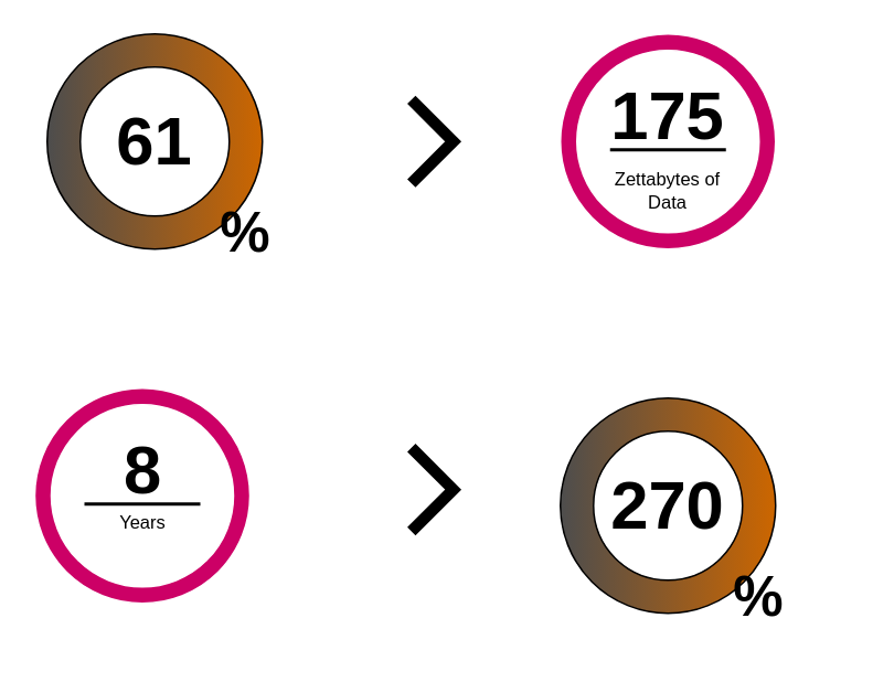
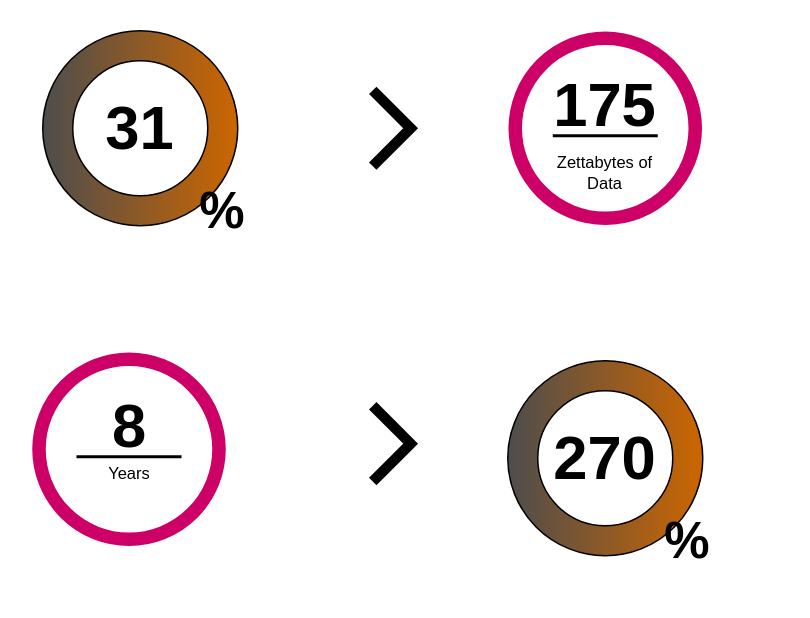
  <mxCell id="0" />
  <mxCell id="1" parent="0" />
  <mxCell id="2" value="" style="group" vertex="1" connectable="0" parent="1"><mxGeometry x="338" y="20" width="145" height="130" as="geometry" /></mxCell>
  <mxCell id="3" value="" style="group;fontSize=18;" vertex="1" connectable="0" parent="2"><mxGeometry width="145" height="130" as="geometry" /></mxCell>
  <mxCell id="4" value="" style="ellipse;whiteSpace=wrap;html=1;aspect=fixed;fillColor=#CC0066;strokeColor=#FFFFFF;" vertex="1" parent="3"><mxGeometry width="130" height="130" as="geometry" /></mxCell>
  <mxCell id="5" value="" style="ellipse;whiteSpace=wrap;html=1;aspect=fixed;strokeColor=#FFFFFF;" vertex="1" parent="3"><mxGeometry x="10" y="10" width="110" height="110" as="geometry" /></mxCell>
  <mxCell id="6" value="175" style="text;html=1;strokeColor=none;fillColor=none;align=center;verticalAlign=middle;whiteSpace=wrap;rounded=0;fontSize=41;fontStyle=1" vertex="1" parent="3"><mxGeometry x="5" y="20" width="120" height="60" as="geometry" /></mxCell>
  <mxCell id="7" value="" style="endArrow=none;html=1;fontSize=41;strokeWidth=2;" edge="1" parent="3"><mxGeometry width="50" height="50" relative="1" as="geometry"><mxPoint x="30" y="70" as="sourcePoint" /><mxPoint x="100" y="70" as="targetPoint" /></mxGeometry></mxCell>
  <mxCell id="8" value="Zettabytes of Data" style="text;html=1;strokeColor=none;fillColor=none;align=center;verticalAlign=middle;whiteSpace=wrap;rounded=0;fontSize=11;fontStyle=0" vertex="1" parent="3"><mxGeometry x="25" y="70" width="80" height="50" as="geometry" /></mxCell>
  <mxCell id="9" value="" style="group" vertex="1" connectable="0" parent="1"><mxGeometry x="20.5" y="234" width="145" height="130" as="geometry" /></mxCell>
  <mxCell id="10" value="" style="group;fontSize=18;" vertex="1" connectable="0" parent="9"><mxGeometry width="145" height="130" as="geometry" /></mxCell>
  <mxCell id="11" value="" style="ellipse;whiteSpace=wrap;html=1;aspect=fixed;fillColor=#CC0066;strokeColor=#FFFFFF;" vertex="1" parent="10"><mxGeometry width="130" height="130" as="geometry" /></mxCell>
  <mxCell id="12" value="" style="ellipse;whiteSpace=wrap;html=1;aspect=fixed;strokeColor=#FFFFFF;" vertex="1" parent="10"><mxGeometry x="10" y="10" width="110" height="110" as="geometry" /></mxCell>
  <mxCell id="13" value="8" style="text;html=1;strokeColor=none;fillColor=none;align=center;verticalAlign=middle;whiteSpace=wrap;rounded=0;fontSize=41;fontStyle=1" vertex="1" parent="10"><mxGeometry x="5" y="20" width="120" height="60" as="geometry" /></mxCell>
  <mxCell id="14" value="" style="endArrow=none;html=1;fontSize=41;strokeWidth=2;" edge="1" parent="10"><mxGeometry width="50" height="50" relative="1" as="geometry"><mxPoint x="30" y="70" as="sourcePoint" /><mxPoint x="100" y="70" as="targetPoint" /></mxGeometry></mxCell>
  <mxCell id="15" value="Years" style="text;html=1;strokeColor=none;fillColor=none;align=center;verticalAlign=middle;whiteSpace=wrap;rounded=0;fontSize=11;fontStyle=0" vertex="1" parent="10"><mxGeometry x="25" y="56" width="80" height="50" as="geometry" /></mxCell>
  <mxCell id="16" value="" style="html=1;verticalLabelPosition=bottom;labelBackgroundColor=#ffffff;verticalAlign=top;shadow=0;dashed=0;strokeWidth=7;shape=mxgraph.ios7.misc.right;strokeColor=#000000;fillColor=#FF3399;fontSize=11;borderRadius=5" vertex="1" parent="1"><mxGeometry x="248" y="59.75" width="25.25" height="50.5" as="geometry" /></mxCell>
  <mxCell id="17" value="" style="html=1;verticalLabelPosition=bottom;labelBackgroundColor=#ffffff;verticalAlign=top;shadow=0;dashed=0;strokeWidth=7;shape=mxgraph.ios7.misc.right;strokeColor=#000000;fillColor=#FF3399;fontSize=11;borderRadius=5" vertex="1" parent="1"><mxGeometry x="248" y="270" width="25.25" height="50.5" as="geometry" /></mxCell>
  <mxCell id="18" value="" style="group" vertex="1" connectable="0" parent="1"><mxGeometry x="28" y="20" width="180" height="150" as="geometry" /></mxCell>
  <mxCell id="19" value="" style="ellipse;whiteSpace=wrap;html=1;aspect=fixed;fillColor=#4D4D4D;gradientColor=#CC6600;gradientDirection=east;" vertex="1" parent="18"><mxGeometry width="130" height="130" as="geometry" /></mxCell>
  <mxCell id="20" value="" style="ellipse;whiteSpace=wrap;html=1;aspect=fixed;" vertex="1" parent="18"><mxGeometry x="20" y="20" width="90" height="90" as="geometry" /></mxCell>
- <mxCell id="21" value="61" style="text;html=1;strokeColor=none;fillColor=none;align=center;verticalAlign=middle;whiteSpace=wrap;rounded=0;fontSize=41;fontStyle=1" vertex="1" parent="18"><mxGeometry x="5" y="35" width="120" height="60" as="geometry" /></mxCell>
+ <mxCell id="21" value="31" style="text;html=1;strokeColor=none;fillColor=none;align=center;verticalAlign=middle;whiteSpace=wrap;rounded=0;fontSize=41;fontStyle=1" vertex="1" parent="18"><mxGeometry x="5" y="35" width="120" height="60" as="geometry" /></mxCell>
  <mxCell id="22" value="%" style="text;html=1;strokeColor=none;fillColor=none;align=center;verticalAlign=middle;whiteSpace=wrap;rounded=0;fontSize=34;fontStyle=1" vertex="1" parent="18"><mxGeometry x="60" y="90" width="120" height="60" as="geometry" /></mxCell>
  <mxCell id="23" value="" style="group" vertex="1" connectable="0" parent="1"><mxGeometry x="338" y="240" width="180" height="150" as="geometry" /></mxCell>
  <mxCell id="24" value="" style="ellipse;whiteSpace=wrap;html=1;aspect=fixed;fillColor=#4D4D4D;gradientColor=#CC6600;gradientDirection=east;" vertex="1" parent="23"><mxGeometry width="130" height="130" as="geometry" /></mxCell>
  <mxCell id="25" value="" style="ellipse;whiteSpace=wrap;html=1;aspect=fixed;" vertex="1" parent="23"><mxGeometry x="20" y="20" width="90" height="90" as="geometry" /></mxCell>
  <mxCell id="26" value="270" style="text;html=1;strokeColor=none;fillColor=none;align=center;verticalAlign=middle;whiteSpace=wrap;rounded=0;fontSize=41;fontStyle=1" vertex="1" parent="23"><mxGeometry x="5" y="35" width="120" height="60" as="geometry" /></mxCell>
  <mxCell id="27" value="%" style="text;html=1;strokeColor=none;fillColor=none;align=center;verticalAlign=middle;whiteSpace=wrap;rounded=0;fontSize=34;fontStyle=1" vertex="1" parent="23"><mxGeometry x="60" y="90" width="120" height="60" as="geometry" /></mxCell>
